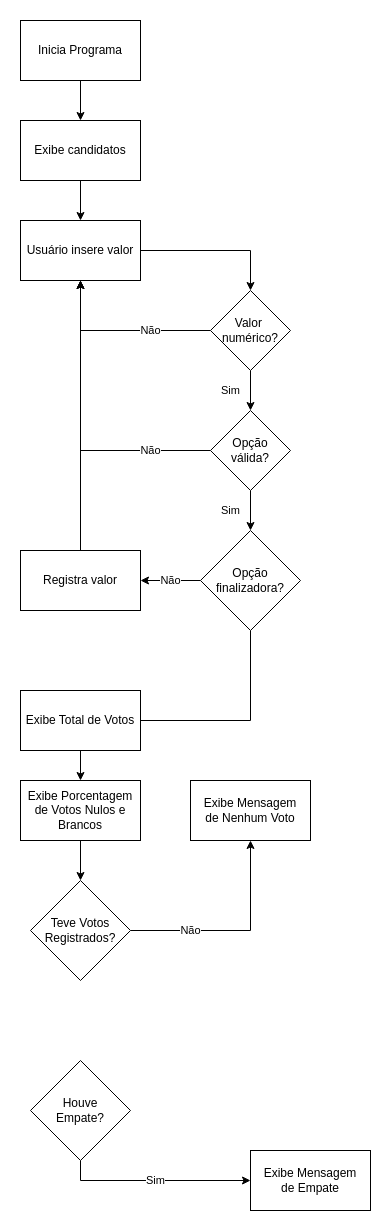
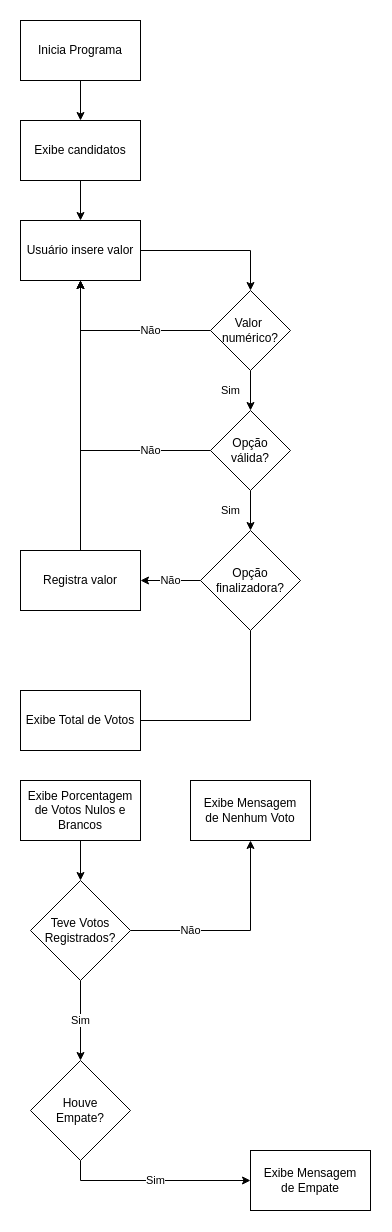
  <mxCell id="0" />
  <mxCell id="1" parent="0" />
  <mxCell id="2" value="" style="edgeStyle=orthogonalEdgeStyle;rounded=0;orthogonalLoop=1;jettySize=auto;html=1;" edge="1" parent="1" source="3" target="5"><mxGeometry relative="1" as="geometry" /></mxCell>
  <mxCell id="3" value="Inicia Programa" style="rounded=0;whiteSpace=wrap;html=1;" vertex="1" parent="1"><mxGeometry x="20" y="20" width="120" height="60" as="geometry" /></mxCell>
  <mxCell id="4" value="" style="edgeStyle=orthogonalEdgeStyle;rounded=0;orthogonalLoop=1;jettySize=auto;html=1;" edge="1" parent="1" source="5" target="7"><mxGeometry relative="1" as="geometry" /></mxCell>
  <mxCell id="5" value="Exibe candidatos&lt;span style=&quot;color: rgba(0, 0, 0, 0); font-family: monospace; font-size: 0px; text-align: start; text-wrap: nowrap;&quot;&gt;%3CmxGraphModel%3E%3Croot%3E%3CmxCell%20id%3D%220%22%2F%3E%3CmxCell%20id%3D%221%22%20parent%3D%220%22%2F%3E%3CmxCell%20id%3D%222%22%20value%3D%22Inicia%20Programa%22%20style%3D%22rounded%3D0%3BwhiteSpace%3Dwrap%3Bhtml%3D1%3B%22%20vertex%3D%221%22%20parent%3D%221%22%3E%3CmxGeometry%20x%3D%2280%22%20y%3D%22170%22%20width%3D%22120%22%20height%3D%2260%22%20as%3D%22geometry%22%2F%3E%3C%2FmxCell%3E%3C%2Froot%3E%3C%2FmxGraphModel%3E&lt;/span&gt;" style="rounded=0;whiteSpace=wrap;html=1;" vertex="1" parent="1"><mxGeometry x="20" y="120" width="120" height="60" as="geometry" /></mxCell>
  <mxCell id="6" value="" style="edgeStyle=orthogonalEdgeStyle;rounded=0;orthogonalLoop=1;jettySize=auto;html=1;" edge="1" parent="1" source="7" target="10"><mxGeometry relative="1" as="geometry" /></mxCell>
  <mxCell id="7" value="Usuário insere valor" style="rounded=0;whiteSpace=wrap;html=1;" vertex="1" parent="1"><mxGeometry x="20" y="220" width="120" height="60" as="geometry" /></mxCell>
  <mxCell id="8" value="Não" style="edgeStyle=orthogonalEdgeStyle;rounded=0;orthogonalLoop=1;jettySize=auto;html=1;entryX=0.5;entryY=1;entryDx=0;entryDy=0;" edge="1" parent="1" source="10" target="7"><mxGeometry x="-0.333" relative="1" as="geometry"><mxPoint as="offset" /></mxGeometry></mxCell>
  <mxCell id="9" value="Sim" style="edgeStyle=orthogonalEdgeStyle;rounded=0;orthogonalLoop=1;jettySize=auto;html=1;" edge="1" parent="1" source="10" target="13"><mxGeometry y="-20" relative="1" as="geometry"><mxPoint as="offset" /></mxGeometry></mxCell>
  <mxCell id="10" value="Valor&amp;nbsp;&lt;div&gt;numérico?&lt;/div&gt;" style="rhombus;whiteSpace=wrap;html=1;" vertex="1" parent="1"><mxGeometry x="210" y="290" width="80" height="80" as="geometry" /></mxCell>
  <mxCell id="11" value="Não" style="edgeStyle=orthogonalEdgeStyle;rounded=0;orthogonalLoop=1;jettySize=auto;html=1;entryX=0.5;entryY=1;entryDx=0;entryDy=0;" edge="1" parent="1" source="13" target="7"><mxGeometry x="-0.6" relative="1" as="geometry"><mxPoint as="offset" /></mxGeometry></mxCell>
  <mxCell id="12" value="Sim" style="edgeStyle=orthogonalEdgeStyle;rounded=0;orthogonalLoop=1;jettySize=auto;html=1;" edge="1" parent="1" source="13" target="16"><mxGeometry y="-20" relative="1" as="geometry"><mxPoint as="offset" /></mxGeometry></mxCell>
  <mxCell id="13" value="Opção&lt;div&gt;válida?&lt;/div&gt;" style="rhombus;whiteSpace=wrap;html=1;" vertex="1" parent="1"><mxGeometry x="210" y="410" width="80" height="80" as="geometry" /></mxCell>
  <mxCell id="14" value="Não" style="edgeStyle=orthogonalEdgeStyle;rounded=0;orthogonalLoop=1;jettySize=auto;html=1;" edge="1" parent="1" source="16" target="18"><mxGeometry relative="1" as="geometry"><mxPoint as="offset" /></mxGeometry></mxCell>
  <mxCell id="15" style="edgeStyle=orthogonalEdgeStyle;rounded=0;orthogonalLoop=1;jettySize=auto;html=1;entryX=1;entryY=0.5;entryDx=0;entryDy=0;endArrow=none;" edge="1" parent="1" source="16" target="20"><mxGeometry relative="1" as="geometry"><Array as="points"><mxPoint x="250" y="720" /></Array></mxGeometry></mxCell>
  <mxCell id="16" value="Opção&lt;div&gt;finalizadora?&lt;/div&gt;" style="rhombus;whiteSpace=wrap;html=1;" vertex="1" parent="1"><mxGeometry x="200" y="530" width="100" height="100" as="geometry" /></mxCell>
  <mxCell id="17" style="edgeStyle=orthogonalEdgeStyle;rounded=0;orthogonalLoop=1;jettySize=auto;html=1;entryX=0.5;entryY=1;entryDx=0;entryDy=0;" edge="1" parent="1" source="18" target="7"><mxGeometry relative="1" as="geometry" /></mxCell>
  <mxCell id="18" value="Registra valor" style="whiteSpace=wrap;html=1;" vertex="1" parent="1"><mxGeometry x="20" y="550" width="120" height="60" as="geometry" /></mxCell>
- <mxCell id="19" value="" style="edgeStyle=orthogonalEdgeStyle;rounded=0;orthogonalLoop=1;jettySize=auto;html=1;" edge="1" parent="1" source="20" target="22"><mxGeometry relative="1" as="geometry" /></mxCell>
  <mxCell id="20" value="Exibe Total de Votos" style="whiteSpace=wrap;html=1;" vertex="1" parent="1"><mxGeometry x="20" y="690" width="120" height="60" as="geometry" /></mxCell>
  <mxCell id="21" value="" style="edgeStyle=orthogonalEdgeStyle;rounded=0;orthogonalLoop=1;jettySize=auto;html=1;entryX=0.5;entryY=0;entryDx=0;entryDy=0;" edge="1" parent="1" source="22" target="25"><mxGeometry relative="1" as="geometry"><mxPoint x="80" y="870" as="targetPoint" /></mxGeometry></mxCell>
  <mxCell id="22" value="Exibe Porcentagem de Votos Nulos e Brancos" style="whiteSpace=wrap;html=1;" vertex="1" parent="1"><mxGeometry x="20" y="780" width="120" height="60" as="geometry" /></mxCell>
  <mxCell id="23" value="Não" style="edgeStyle=orthogonalEdgeStyle;rounded=0;orthogonalLoop=1;jettySize=auto;html=1;" edge="1" parent="1" source="25" target="26"><mxGeometry x="-0.429" relative="1" as="geometry"><mxPoint as="offset" /></mxGeometry></mxCell>
+ <mxCell id="24" value="Sim" style="edgeStyle=orthogonalEdgeStyle;rounded=0;orthogonalLoop=1;jettySize=auto;html=1;" edge="1" parent="1" source="25" target="28"><mxGeometry relative="1" as="geometry" /></mxCell>
  <mxCell id="25" value="Teve Votos&lt;div&gt;Registrados?&lt;/div&gt;" style="rhombus;whiteSpace=wrap;html=1;" vertex="1" parent="1"><mxGeometry x="30" y="880" width="100" height="100" as="geometry" /></mxCell>
  <mxCell id="26" value="Exibe Mensagem&lt;div&gt;de Nenhum Voto&lt;/div&gt;" style="whiteSpace=wrap;html=1;" vertex="1" parent="1"><mxGeometry x="190" y="780" width="120" height="60" as="geometry" /></mxCell>
  <mxCell id="27" value="Sim" style="edgeStyle=orthogonalEdgeStyle;rounded=0;orthogonalLoop=1;jettySize=auto;html=1;entryX=0;entryY=0.5;entryDx=0;entryDy=0;" edge="1" parent="1" source="28" target="29"><mxGeometry relative="1" as="geometry"><Array as="points"><mxPoint x="80" y="1180" /></Array></mxGeometry></mxCell>
  <mxCell id="28" value="Houve&lt;div&gt;Empate?&lt;/div&gt;" style="rhombus;whiteSpace=wrap;html=1;" vertex="1" parent="1"><mxGeometry x="30" y="1060" width="100" height="100" as="geometry" /></mxCell>
  <mxCell id="29" value="Exibe Mensagem&lt;div&gt;de Empate&lt;/div&gt;" style="whiteSpace=wrap;html=1;" vertex="1" parent="1"><mxGeometry x="250" y="1150" width="120" height="60" as="geometry" /></mxCell>
